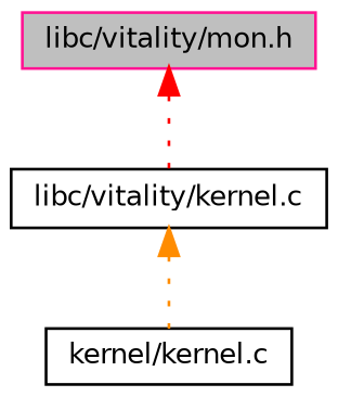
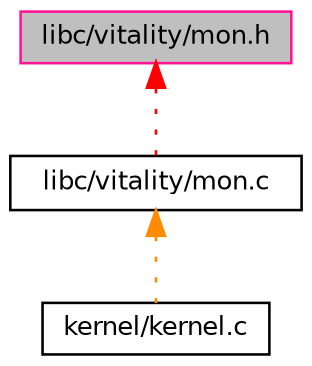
  digraph {
    node [color=black fillcolor=white fontname=Helvetica fontsize=10 shape=record style=filled]
    edge [dir=back fontname=Helvetica fontsize=10 labelfontname=Helvetica labelfontsize=10 style=dotted]
    n1 [color=deeppink fillcolor=grey75 fontcolor=black height=0.2 label="libc/vitality/mon.h" width=0.4]
-   n2 [height=0.2 label="libc/vitality/kernel.c" width=0.4]
+   n2 [height=0.2 label="libc/vitality/mon.c" width=0.4]
    n3 [height=0.2 label="kernel/kernel.c" width=0.4]
    n1 -> n2 [color=red]
    n2 -> n3 [color=darkorange]
  }
